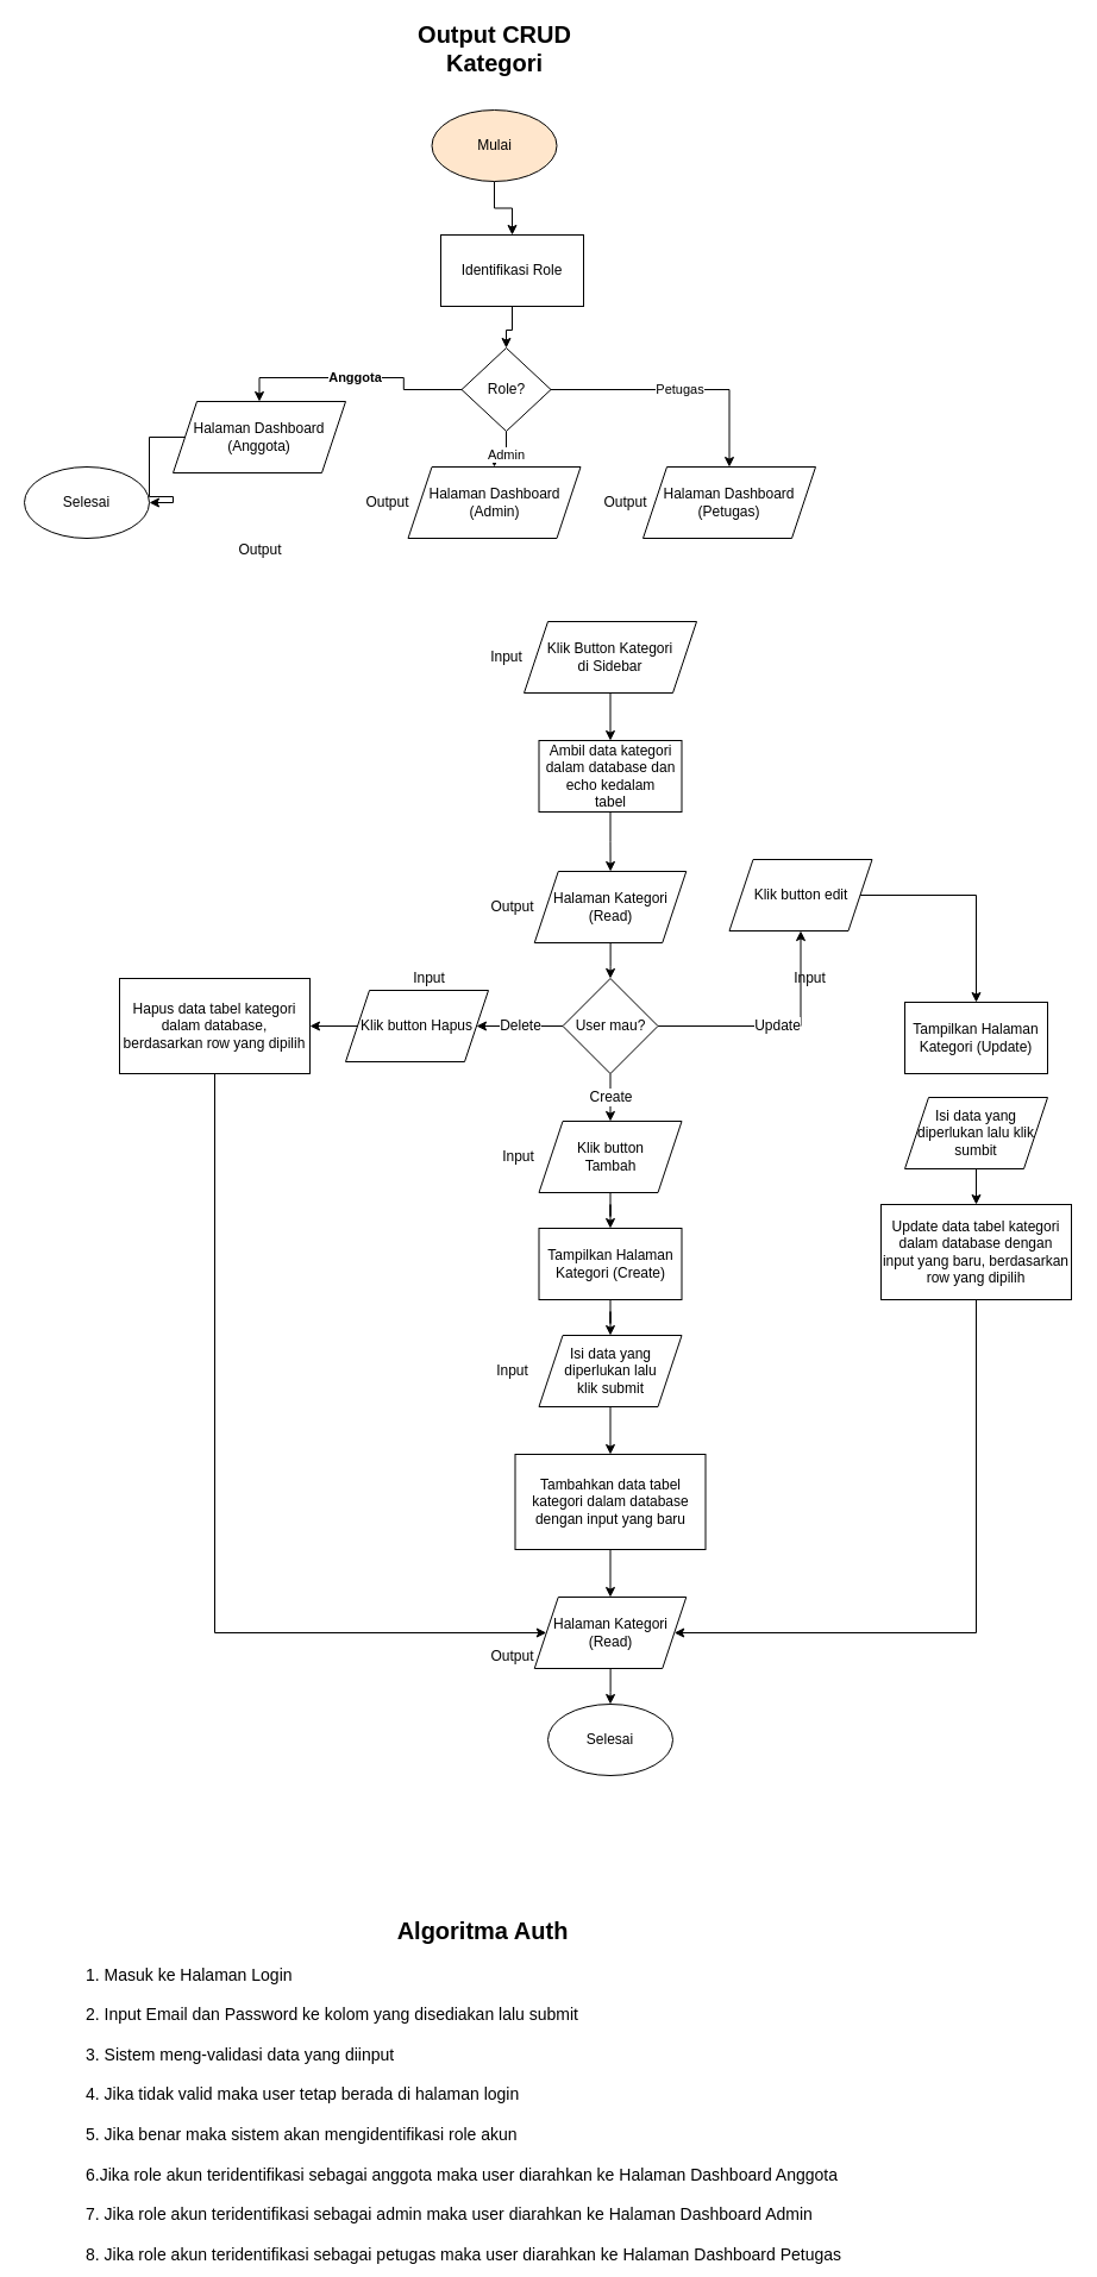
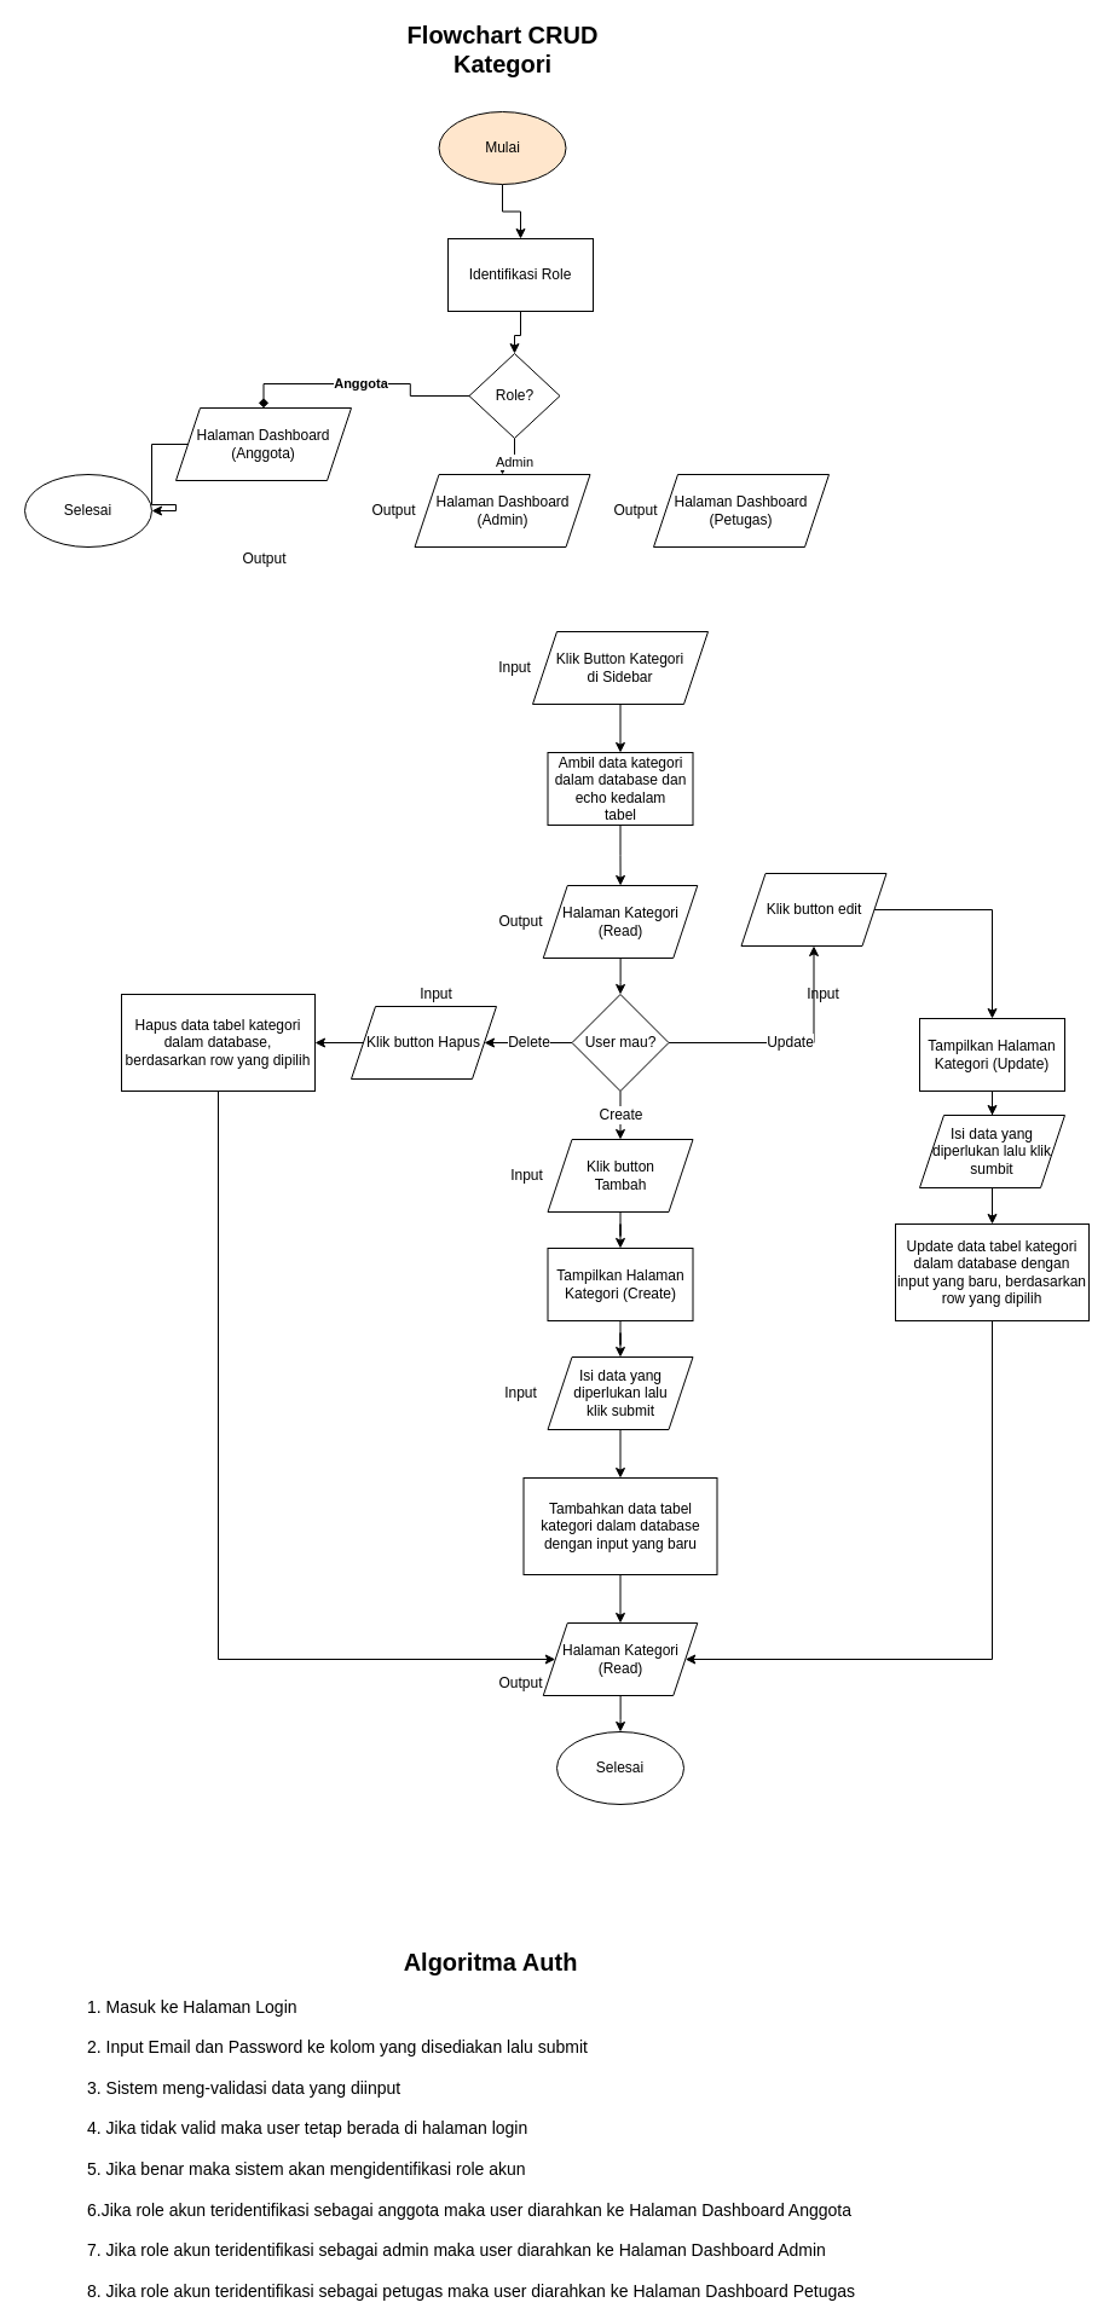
  <mxCell id="0" />
  <mxCell id="1" parent="0" />
  <mxCell id="2" value="" style="edgeStyle=orthogonalEdgeStyle;rounded=0;orthogonalLoop=1;jettySize=auto;html=1;fontSize=20;" parent="1" source="3" target="20" edge="1"><mxGeometry relative="1" as="geometry" /></mxCell>
  <mxCell id="3" value="Mulai" style="ellipse;whiteSpace=wrap;html=1;fillColor=#ffe6cc;" parent="1" vertex="1"><mxGeometry x="362.5" y="92" width="105" height="60" as="geometry" /></mxCell>
- <mxCell id="4" value="&lt;span style=&quot;font-size: 20px&quot;&gt;&lt;b&gt;Output CRUD&lt;br&gt;Kategori&lt;br&gt;&lt;/b&gt;&lt;/span&gt;" style="text;html=1;align=center;verticalAlign=middle;resizable=0;points=[];autosize=1;" parent="1" vertex="1"><mxGeometry x="330" y="20" width="170" height="40" as="geometry" /></mxCell>
+ <mxCell id="4" value="&lt;span style=&quot;font-size: 20px&quot;&gt;&lt;b&gt;Flowchart CRUD&lt;br&gt;Kategori&lt;br&gt;&lt;/b&gt;&lt;/span&gt;" style="text;html=1;align=center;verticalAlign=middle;resizable=0;points=[];autosize=1;" parent="1" vertex="1"><mxGeometry x="330" y="20" width="170" height="40" as="geometry" /></mxCell>
  <mxCell id="5" value="Admin" style="edgeStyle=orthogonalEdgeStyle;rounded=0;orthogonalLoop=1;jettySize=auto;html=1;" parent="1" source="8" target="9" edge="1"><mxGeometry relative="1" as="geometry" /></mxCell>
- <mxCell id="6" value="&lt;b&gt;Anggota&lt;/b&gt;" style="edgeStyle=orthogonalEdgeStyle;rounded=0;orthogonalLoop=1;jettySize=auto;html=1;entryX=0.5;entryY=0;entryDx=0;entryDy=0;" parent="1" source="8" target="13" edge="1"><mxGeometry relative="1" as="geometry" /></mxCell>
- <mxCell id="7" value="Petugas" style="edgeStyle=orthogonalEdgeStyle;rounded=0;orthogonalLoop=1;jettySize=auto;html=1;" parent="1" source="8" target="11" edge="1"><mxGeometry relative="1" as="geometry" /></mxCell>
+ <mxCell id="6" value="&lt;b&gt;Anggota&lt;/b&gt;" style="edgeStyle=orthogonalEdgeStyle;rounded=0;orthogonalLoop=1;jettySize=auto;html=1;entryX=0.5;entryY=0;entryDx=0;entryDy=0;endArrow=diamond;" parent="1" source="8" target="13" edge="1"><mxGeometry relative="1" as="geometry" /></mxCell>
  <mxCell id="8" value="Role?" style="rhombus;whiteSpace=wrap;html=1;" parent="1" vertex="1"><mxGeometry x="387.5" y="292" width="75" height="70" as="geometry" /></mxCell>
  <mxCell id="9" value="Halaman Dashboard&lt;br&gt;(Admin)" style="shape=parallelogram;perimeter=parallelogramPerimeter;whiteSpace=wrap;html=1;fixedSize=1;" parent="1" vertex="1"><mxGeometry x="342.5" y="392" width="145" height="60" as="geometry" /></mxCell>
  <mxCell id="10" value="Output" style="text;html=1;align=center;verticalAlign=middle;resizable=0;points=[];autosize=1;" parent="1" vertex="1"><mxGeometry x="500" y="412" width="50" height="20" as="geometry" /></mxCell>
  <mxCell id="11" value="Halaman Dashboard&lt;br&gt;(Petugas)" style="shape=parallelogram;perimeter=parallelogramPerimeter;whiteSpace=wrap;html=1;fixedSize=1;" parent="1" vertex="1"><mxGeometry x="540" y="392" width="145" height="60" as="geometry" /></mxCell>
  <mxCell id="12" value="" style="edgeStyle=orthogonalEdgeStyle;rounded=0;orthogonalLoop=1;jettySize=auto;html=1;fontSize=20;" parent="1" source="13" target="16" edge="1"><mxGeometry relative="1" as="geometry" /></mxCell>
  <mxCell id="13" value="Halaman Dashboard&lt;br&gt;(Anggota)" style="shape=parallelogram;perimeter=parallelogramPerimeter;whiteSpace=wrap;html=1;fixedSize=1;" parent="1" vertex="1"><mxGeometry x="145" y="337" width="145" height="60" as="geometry" /></mxCell>
  <mxCell id="14" value="Output" style="text;html=1;align=center;verticalAlign=middle;resizable=0;points=[];autosize=1;" parent="1" vertex="1"><mxGeometry x="192.5" y="452" width="50" height="20" as="geometry" /></mxCell>
  <mxCell id="15" value="Output" style="text;html=1;align=center;verticalAlign=middle;resizable=0;points=[];autosize=1;" parent="1" vertex="1"><mxGeometry x="300" y="412" width="50" height="20" as="geometry" /></mxCell>
  <mxCell id="16" value="Selesai" style="ellipse;whiteSpace=wrap;html=1;" parent="1" vertex="1"><mxGeometry x="20" y="392" width="105" height="60" as="geometry" /></mxCell>
  <mxCell id="17" value="&lt;span style=&quot;font-size: 20px&quot;&gt;&lt;b&gt;Algoritma Auth&lt;br&gt;&lt;/b&gt;&lt;/span&gt;" style="text;html=1;align=center;verticalAlign=middle;resizable=0;points=[];autosize=1;" parent="1" vertex="1"><mxGeometry x="325" y="1612" width="160" height="20" as="geometry" /></mxCell>
  <mxCell id="18" value="&lt;span style=&quot;font-size: 14px&quot;&gt;1. Masuk ke Halaman Login&lt;br&gt;&lt;br&gt;2. Input Email dan Password ke kolom yang disediakan lalu submit&lt;br&gt;&lt;br&gt;3. Sistem meng-validasi data yang diinput&lt;br&gt;&lt;br&gt;4. Jika tidak valid maka user tetap berada di halaman login&lt;br&gt;&lt;br&gt;5. Jika benar maka sistem akan mengidentifikasi role akun&lt;br&gt;&lt;br&gt;6.Jika role akun teridentifikasi sebagai anggota maka user diarahkan ke Halaman Dashboard Anggota&lt;br&gt;&lt;br&gt;7. J&lt;/span&gt;&lt;span style=&quot;font-size: 14px&quot;&gt;ika role akun teridentifikasi sebagai admin maka user diarahkan ke Halaman Dashboard Admin&lt;br&gt;&lt;br&gt;&lt;/span&gt;&lt;span style=&quot;font-size: 14px&quot;&gt;8. J&lt;/span&gt;&lt;span style=&quot;font-size: 14px&quot;&gt;ika role akun teridentifikasi sebagai petugas maka user diarahkan ke Halaman Dashboard Petugas&lt;/span&gt;&lt;span style=&quot;font-size: 14px&quot;&gt;&lt;br&gt;&lt;/span&gt;" style="text;html=1;align=left;verticalAlign=middle;resizable=0;points=[];autosize=1;" parent="1" vertex="1"><mxGeometry x="70" y="1662" width="650" height="230" as="geometry" /></mxCell>
  <mxCell id="19" value="" style="edgeStyle=orthogonalEdgeStyle;rounded=0;orthogonalLoop=1;jettySize=auto;html=1;fontSize=20;" parent="1" source="20" target="8" edge="1"><mxGeometry relative="1" as="geometry" /></mxCell>
  <mxCell id="20" value="Identifikasi Role" style="whiteSpace=wrap;html=1;" parent="1" vertex="1"><mxGeometry x="370" y="197" width="120" height="60" as="geometry" /></mxCell>
  <mxCell id="21" value="" style="edgeStyle=orthogonalEdgeStyle;rounded=0;orthogonalLoop=1;jettySize=auto;html=1;fontSize=20;" parent="1" source="22" target="25" edge="1"><mxGeometry relative="1" as="geometry" /></mxCell>
  <mxCell id="22" value="Klik Button Kategori&lt;br&gt;di Sidebar" style="shape=parallelogram;perimeter=parallelogramPerimeter;whiteSpace=wrap;html=1;fixedSize=1;" parent="1" vertex="1"><mxGeometry x="440" y="522" width="145" height="60" as="geometry" /></mxCell>
  <mxCell id="23" value="Input" style="text;html=1;align=center;verticalAlign=middle;resizable=0;points=[];autosize=1;" parent="1" vertex="1"><mxGeometry x="405" y="542" width="40" height="20" as="geometry" /></mxCell>
  <mxCell id="24" value="" style="edgeStyle=orthogonalEdgeStyle;rounded=0;orthogonalLoop=1;jettySize=auto;html=1;fontSize=20;" parent="1" source="25" target="27" edge="1"><mxGeometry relative="1" as="geometry" /></mxCell>
  <mxCell id="25" value="Ambil data kategori&lt;br&gt;dalam database dan echo kedalam&lt;br&gt;tabel" style="whiteSpace=wrap;html=1;" parent="1" vertex="1"><mxGeometry x="452.5" y="622" width="120" height="60" as="geometry" /></mxCell>
  <mxCell id="26" value="" style="edgeStyle=orthogonalEdgeStyle;rounded=0;orthogonalLoop=1;jettySize=auto;html=1;fontSize=20;" parent="1" source="27" target="32" edge="1"><mxGeometry relative="1" as="geometry" /></mxCell>
  <mxCell id="27" value="Halaman Kategori (Read)" style="shape=parallelogram;perimeter=parallelogramPerimeter;whiteSpace=wrap;html=1;fixedSize=1;" parent="1" vertex="1"><mxGeometry x="448.75" y="732" width="127.5" height="60" as="geometry" /></mxCell>
  <mxCell id="28" value="Output" style="text;html=1;align=center;verticalAlign=middle;resizable=0;points=[];autosize=1;" parent="1" vertex="1"><mxGeometry x="405" y="752" width="50" height="20" as="geometry" /></mxCell>
  <mxCell id="29" value="Update" style="edgeStyle=orthogonalEdgeStyle;rounded=0;orthogonalLoop=1;jettySize=auto;html=1;fontSize=12;" parent="1" source="32" target="34" edge="1"><mxGeometry relative="1" as="geometry" /></mxCell>
  <mxCell id="30" value="Delete" style="edgeStyle=orthogonalEdgeStyle;rounded=0;orthogonalLoop=1;jettySize=auto;html=1;fontSize=12;" parent="1" source="32" target="36" edge="1"><mxGeometry relative="1" as="geometry" /></mxCell>
  <mxCell id="31" value="Create" style="edgeStyle=orthogonalEdgeStyle;rounded=0;orthogonalLoop=1;jettySize=auto;html=1;fontSize=12;" parent="1" source="32" target="38" edge="1"><mxGeometry relative="1" as="geometry" /></mxCell>
  <mxCell id="32" value="User mau?" style="rhombus;whiteSpace=wrap;html=1;" parent="1" vertex="1"><mxGeometry x="472.5" y="822" width="80" height="80" as="geometry" /></mxCell>
  <mxCell id="33" value="" style="edgeStyle=orthogonalEdgeStyle;rounded=0;orthogonalLoop=1;jettySize=auto;html=1;fontSize=12;" parent="1" source="34" target="44" edge="1"><mxGeometry relative="1" as="geometry" /></mxCell>
  <mxCell id="34" value="Klik button edit" style="shape=parallelogram;perimeter=parallelogramPerimeter;whiteSpace=wrap;html=1;fixedSize=1;" parent="1" vertex="1"><mxGeometry x="612.5" y="722" width="120" height="60" as="geometry" /></mxCell>
  <mxCell id="35" value="" style="edgeStyle=orthogonalEdgeStyle;rounded=0;orthogonalLoop=1;jettySize=auto;html=1;fontSize=12;" parent="1" source="36" target="42" edge="1"><mxGeometry relative="1" as="geometry" /></mxCell>
  <mxCell id="36" value="Klik button Hapus" style="shape=parallelogram;perimeter=parallelogramPerimeter;whiteSpace=wrap;html=1;fixedSize=1;" parent="1" vertex="1"><mxGeometry x="290" y="832" width="120" height="60" as="geometry" /></mxCell>
  <mxCell id="37" value="" style="edgeStyle=orthogonalEdgeStyle;rounded=0;orthogonalLoop=1;jettySize=auto;html=1;fontSize=12;" parent="1" source="38" target="50" edge="1"><mxGeometry relative="1" as="geometry" /></mxCell>
  <mxCell id="38" value="Klik button &lt;br&gt;Tambah" style="shape=parallelogram;perimeter=parallelogramPerimeter;whiteSpace=wrap;html=1;fixedSize=1;" parent="1" vertex="1"><mxGeometry x="452.5" y="942" width="120" height="60" as="geometry" /></mxCell>
  <mxCell id="39" value="Input" style="text;html=1;align=center;verticalAlign=middle;resizable=0;points=[];autosize=1;" parent="1" vertex="1"><mxGeometry x="340" y="812" width="40" height="20" as="geometry" /></mxCell>
  <mxCell id="40" value="Input" style="text;html=1;align=center;verticalAlign=middle;resizable=0;points=[];autosize=1;" parent="1" vertex="1"><mxGeometry x="660" y="812" width="40" height="20" as="geometry" /></mxCell>
  <mxCell id="41" style="edgeStyle=orthogonalEdgeStyle;rounded=0;orthogonalLoop=1;jettySize=auto;html=1;fontSize=12;entryX=0;entryY=0.5;entryDx=0;entryDy=0;" parent="1" source="42" target="56" edge="1"><mxGeometry relative="1" as="geometry"><mxPoint x="180" y="1392" as="targetPoint" /><Array as="points"><mxPoint x="180" y="1372" /></Array></mxGeometry></mxCell>
  <mxCell id="42" value="Hapus data tabel kategori dalam database, berdasarkan row yang dipilih" style="whiteSpace=wrap;html=1;" parent="1" vertex="1"><mxGeometry x="100" y="822" width="160" height="80" as="geometry" /></mxCell>
+ <mxCell id="43" value="" style="edgeStyle=orthogonalEdgeStyle;rounded=0;orthogonalLoop=1;jettySize=auto;html=1;fontSize=12;" parent="1" source="44" target="46" edge="1"><mxGeometry relative="1" as="geometry" /></mxCell>
  <mxCell id="44" value="Tampilkan Halaman&lt;br&gt;Kategori (Update)" style="whiteSpace=wrap;html=1;" parent="1" vertex="1"><mxGeometry x="760" y="842" width="120" height="60" as="geometry" /></mxCell>
  <mxCell id="45" value="" style="edgeStyle=orthogonalEdgeStyle;rounded=0;orthogonalLoop=1;jettySize=auto;html=1;fontSize=12;" parent="1" source="46" target="48" edge="1"><mxGeometry relative="1" as="geometry" /></mxCell>
  <mxCell id="46" value="Isi data yang diperlukan lalu klik sumbit" style="shape=parallelogram;perimeter=parallelogramPerimeter;whiteSpace=wrap;html=1;fixedSize=1;" parent="1" vertex="1"><mxGeometry x="760" y="922" width="120" height="60" as="geometry" /></mxCell>
  <mxCell id="47" style="edgeStyle=orthogonalEdgeStyle;rounded=0;orthogonalLoop=1;jettySize=auto;html=1;entryX=1;entryY=0.5;entryDx=0;entryDy=0;fontSize=12;" parent="1" source="48" target="56" edge="1"><mxGeometry relative="1" as="geometry"><Array as="points"><mxPoint x="820" y="1372" /></Array></mxGeometry></mxCell>
  <mxCell id="48" value="Update data tabel kategori dalam database dengan input yang baru, berdasarkan row yang dipilih" style="whiteSpace=wrap;html=1;" parent="1" vertex="1"><mxGeometry x="740" y="1012" width="160" height="80" as="geometry" /></mxCell>
  <mxCell id="49" value="" style="edgeStyle=orthogonalEdgeStyle;rounded=0;orthogonalLoop=1;jettySize=auto;html=1;fontSize=12;" parent="1" source="50" target="52" edge="1"><mxGeometry relative="1" as="geometry" /></mxCell>
  <mxCell id="50" value="Tampilkan Halaman&lt;br&gt;Kategori (Create)" style="whiteSpace=wrap;html=1;" parent="1" vertex="1"><mxGeometry x="452.5" y="1032" width="120" height="60" as="geometry" /></mxCell>
  <mxCell id="51" value="" style="edgeStyle=orthogonalEdgeStyle;rounded=0;orthogonalLoop=1;jettySize=auto;html=1;fontSize=12;" parent="1" source="52" target="54" edge="1"><mxGeometry relative="1" as="geometry" /></mxCell>
  <mxCell id="52" value="Isi data yang diperlukan lalu&lt;br&gt;klik submit" style="shape=parallelogram;perimeter=parallelogramPerimeter;whiteSpace=wrap;html=1;fixedSize=1;" parent="1" vertex="1"><mxGeometry x="452.5" y="1122" width="120" height="60" as="geometry" /></mxCell>
  <mxCell id="53" value="" style="edgeStyle=orthogonalEdgeStyle;rounded=0;orthogonalLoop=1;jettySize=auto;html=1;fontSize=12;entryX=0.5;entryY=0;entryDx=0;entryDy=0;" parent="1" source="54" target="56" edge="1"><mxGeometry relative="1" as="geometry"><mxPoint x="512.5" y="1332" as="targetPoint" /></mxGeometry></mxCell>
  <mxCell id="54" value="Tambahkan data tabel kategori dalam database dengan input yang baru" style="whiteSpace=wrap;html=1;" parent="1" vertex="1"><mxGeometry x="432.5" y="1222" width="160" height="80" as="geometry" /></mxCell>
  <mxCell id="55" value="" style="edgeStyle=orthogonalEdgeStyle;rounded=0;orthogonalLoop=1;jettySize=auto;html=1;fontSize=12;" parent="1" source="56" target="60" edge="1"><mxGeometry relative="1" as="geometry" /></mxCell>
  <mxCell id="56" value="Halaman Kategori (Read)" style="shape=parallelogram;perimeter=parallelogramPerimeter;whiteSpace=wrap;html=1;fixedSize=1;" parent="1" vertex="1"><mxGeometry x="448.75" y="1342" width="127.5" height="60" as="geometry" /></mxCell>
  <mxCell id="57" value="Input" style="text;html=1;align=center;verticalAlign=middle;resizable=0;points=[];autosize=1;fontSize=12;" parent="1" vertex="1"><mxGeometry x="415" y="962" width="40" height="20" as="geometry" /></mxCell>
  <mxCell id="58" value="Input" style="text;html=1;align=center;verticalAlign=middle;resizable=0;points=[];autosize=1;fontSize=12;" parent="1" vertex="1"><mxGeometry x="410" y="1142" width="40" height="20" as="geometry" /></mxCell>
  <mxCell id="59" value="Output" style="text;html=1;align=center;verticalAlign=middle;resizable=0;points=[];autosize=1;fontSize=12;" parent="1" vertex="1"><mxGeometry x="405" y="1382" width="50" height="20" as="geometry" /></mxCell>
  <mxCell id="60" value="Selesai" style="ellipse;whiteSpace=wrap;html=1;" parent="1" vertex="1"><mxGeometry x="460" y="1432" width="105" height="60" as="geometry" /></mxCell>
